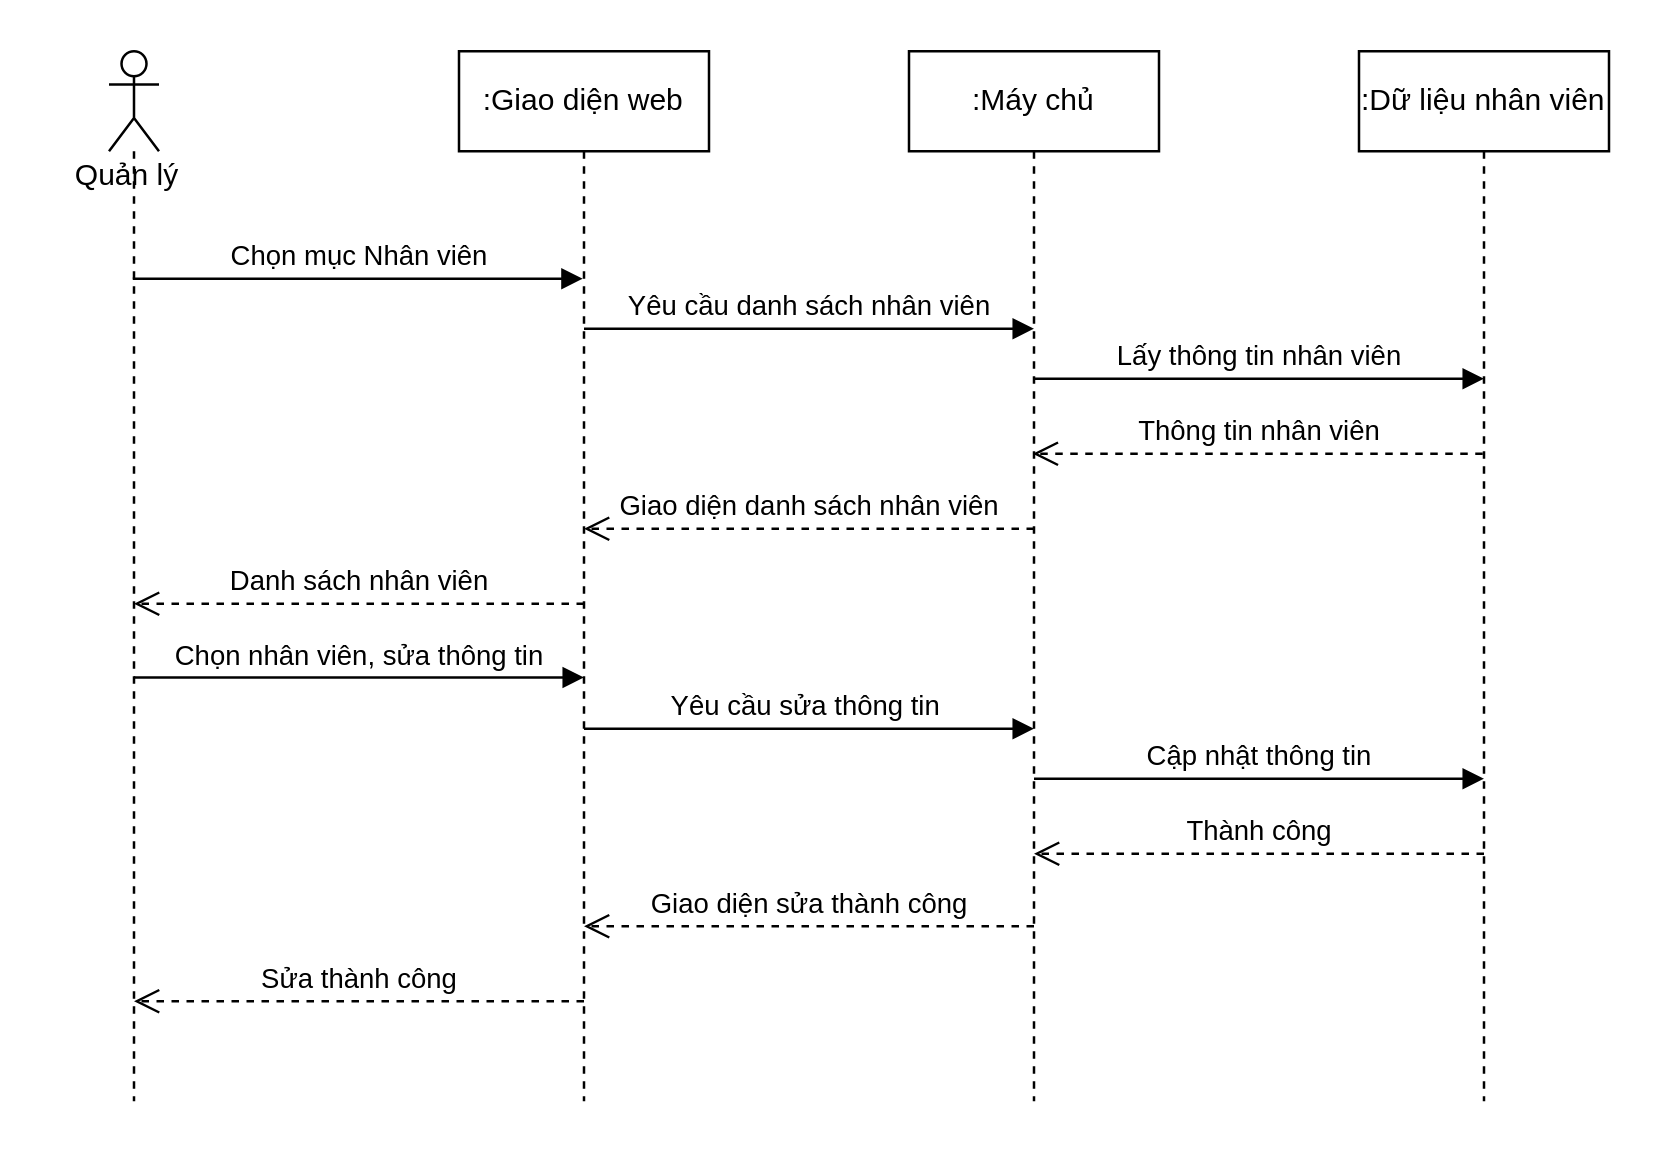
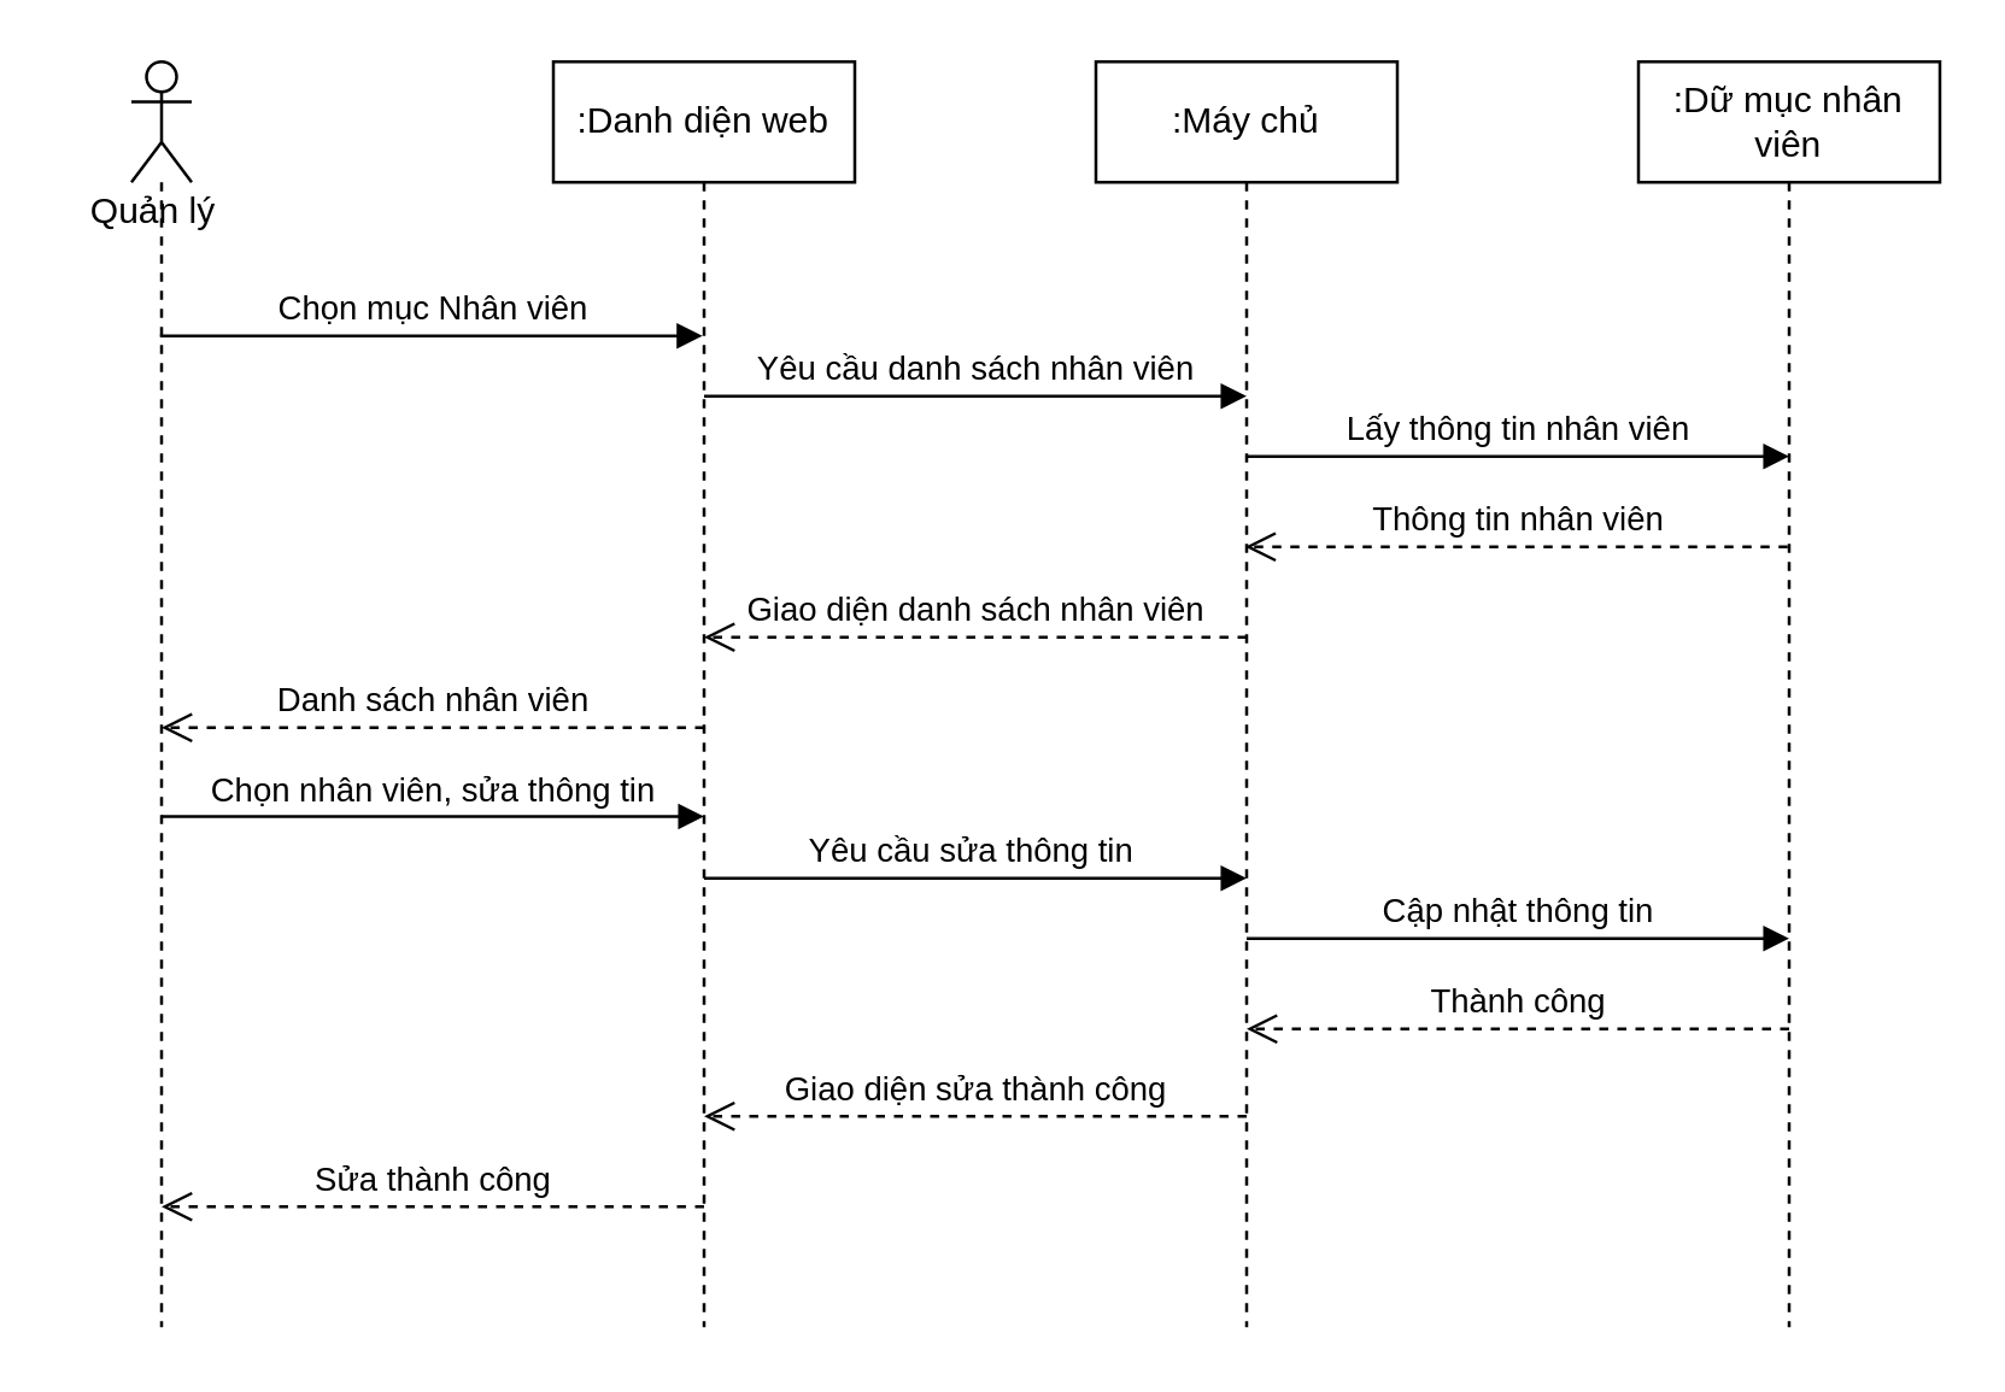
  <mxCell id="0" />
  <mxCell id="1" parent="0" />
  <mxCell id="2" value="" style="shape=umlLifeline;participant=umlActor;perimeter=lifelinePerimeter;whiteSpace=wrap;html=1;container=1;collapsible=0;recursiveResize=0;verticalAlign=top;spacingTop=36;outlineConnect=0;" vertex="1" parent="1"><mxGeometry x="43" y="20" width="20" height="420" as="geometry" /></mxCell>
  <mxCell id="3" value="Quản lý" style="text;html=1;align=center;verticalAlign=middle;resizable=0;points=[];autosize=1;strokeColor=none;fillColor=none;" vertex="1" parent="1"><mxGeometry x="20" y="60" width="60" height="20" as="geometry" /></mxCell>
- <mxCell id="4" value=":Giao diện web" style="shape=umlLifeline;perimeter=lifelinePerimeter;whiteSpace=wrap;html=1;container=1;collapsible=0;recursiveResize=0;outlineConnect=0;" vertex="1" parent="1"><mxGeometry x="183" y="20" width="100" height="420" as="geometry" /></mxCell>
+ <mxCell id="4" value=":Danh diện web" style="shape=umlLifeline;perimeter=lifelinePerimeter;whiteSpace=wrap;html=1;container=1;collapsible=0;recursiveResize=0;outlineConnect=0;" vertex="1" parent="1"><mxGeometry x="183" y="20" width="100" height="420" as="geometry" /></mxCell>
  <mxCell id="5" value="Giao diện sửa thành công" style="html=1;verticalAlign=bottom;endArrow=open;dashed=1;endSize=8;rounded=0;" edge="1" parent="4"><mxGeometry relative="1" as="geometry"><mxPoint x="230" y="350" as="sourcePoint" /><mxPoint x="50" y="350" as="targetPoint" /><Array as="points"><mxPoint x="110.5" y="350" /></Array></mxGeometry></mxCell>
  <mxCell id="6" value="Sửa thành công" style="html=1;verticalAlign=bottom;endArrow=open;dashed=1;endSize=8;rounded=0;" edge="1" parent="4"><mxGeometry relative="1" as="geometry"><mxPoint x="50" y="380" as="sourcePoint" /><mxPoint x="-130" y="380" as="targetPoint" /><Array as="points"><mxPoint x="-69.5" y="380" /></Array></mxGeometry></mxCell>
  <mxCell id="7" value="Danh sách nhân viên" style="html=1;verticalAlign=bottom;endArrow=open;dashed=1;endSize=8;rounded=0;" edge="1" parent="4"><mxGeometry relative="1" as="geometry"><mxPoint x="50" y="221" as="sourcePoint" /><mxPoint x="-130" y="221" as="targetPoint" /><Array as="points"><mxPoint x="-69.5" y="221" /></Array></mxGeometry></mxCell>
  <mxCell id="8" value="Chọn nhân viên, sửa thông tin" style="html=1;verticalAlign=bottom;endArrow=block;rounded=0;" edge="1" parent="4"><mxGeometry width="80" relative="1" as="geometry"><mxPoint x="-130" y="250.5" as="sourcePoint" /><mxPoint x="50" y="250.5" as="targetPoint" /><Array as="points"><mxPoint x="0.5" y="250.5" /></Array></mxGeometry></mxCell>
  <mxCell id="9" value=":Máy chủ" style="shape=umlLifeline;perimeter=lifelinePerimeter;whiteSpace=wrap;html=1;container=1;collapsible=0;recursiveResize=0;outlineConnect=0;" vertex="1" parent="1"><mxGeometry x="363" y="20" width="100" height="420" as="geometry" /></mxCell>
  <mxCell id="10" value="Giao diện danh sách nhân viên" style="html=1;verticalAlign=bottom;endArrow=open;dashed=1;endSize=8;rounded=0;" edge="1" parent="9"><mxGeometry relative="1" as="geometry"><mxPoint x="50" y="191" as="sourcePoint" /><mxPoint x="-130" y="191" as="targetPoint" /><Array as="points"><mxPoint x="-69.5" y="191" /></Array></mxGeometry></mxCell>
  <mxCell id="11" value="Yêu cầu sửa thông tin&amp;nbsp;" style="html=1;verticalAlign=bottom;endArrow=block;rounded=0;" edge="1" parent="9"><mxGeometry width="80" relative="1" as="geometry"><mxPoint x="-130" y="271" as="sourcePoint" /><mxPoint x="50" y="271" as="targetPoint" /><Array as="points"><mxPoint x="0.5" y="271" /></Array></mxGeometry></mxCell>
- <mxCell id="12" value=":Dữ liệu nhân viên" style="shape=umlLifeline;perimeter=lifelinePerimeter;whiteSpace=wrap;html=1;container=1;collapsible=0;recursiveResize=0;outlineConnect=0;" vertex="1" parent="1"><mxGeometry x="543" y="20" width="100" height="420" as="geometry" /></mxCell>
+ <mxCell id="12" value=":Dữ mục nhân viên" style="shape=umlLifeline;perimeter=lifelinePerimeter;whiteSpace=wrap;html=1;container=1;collapsible=0;recursiveResize=0;outlineConnect=0;" vertex="1" parent="1"><mxGeometry x="543" y="20" width="100" height="420" as="geometry" /></mxCell>
  <mxCell id="13" value="Chọn mục Nhân viên" style="html=1;verticalAlign=bottom;endArrow=block;rounded=0;" edge="1" parent="1"><mxGeometry width="80" relative="1" as="geometry"><mxPoint x="52.5" y="111" as="sourcePoint" /><mxPoint x="232.5" y="111" as="targetPoint" /><Array as="points"><mxPoint x="183" y="111" /></Array></mxGeometry></mxCell>
  <mxCell id="14" value="Yêu cầu danh sách nhân viên" style="html=1;verticalAlign=bottom;endArrow=block;rounded=0;" edge="1" parent="1"><mxGeometry width="80" relative="1" as="geometry"><mxPoint x="233" y="131" as="sourcePoint" /><mxPoint x="413" y="131" as="targetPoint" /><Array as="points"><mxPoint x="363.5" y="131" /></Array></mxGeometry></mxCell>
  <mxCell id="15" value="Lấy thông tin nhân viên" style="html=1;verticalAlign=bottom;endArrow=block;rounded=0;" edge="1" parent="1"><mxGeometry width="80" relative="1" as="geometry"><mxPoint x="413" y="151" as="sourcePoint" /><mxPoint x="593" y="151" as="targetPoint" /><Array as="points"><mxPoint x="543.5" y="151" /></Array></mxGeometry></mxCell>
  <mxCell id="16" value="Thông tin nhân viên" style="html=1;verticalAlign=bottom;endArrow=open;dashed=1;endSize=8;rounded=0;" edge="1" parent="1"><mxGeometry relative="1" as="geometry"><mxPoint x="592.5" y="181" as="sourcePoint" /><mxPoint x="412.5" y="181" as="targetPoint" /><Array as="points"><mxPoint x="473" y="181" /></Array></mxGeometry></mxCell>
  <mxCell id="17" value="Thành công" style="html=1;verticalAlign=bottom;endArrow=open;dashed=1;endSize=8;rounded=0;" edge="1" parent="1"><mxGeometry relative="1" as="geometry"><mxPoint x="593" y="341" as="sourcePoint" /><mxPoint x="413" y="341" as="targetPoint" /><Array as="points"><mxPoint x="473.5" y="341" /></Array></mxGeometry></mxCell>
  <mxCell id="18" value="Cập nhật thông tin" style="html=1;verticalAlign=bottom;endArrow=block;rounded=0;" edge="1" parent="1"><mxGeometry width="80" relative="1" as="geometry"><mxPoint x="413" y="311" as="sourcePoint" /><mxPoint x="593" y="311" as="targetPoint" /><Array as="points"><mxPoint x="543.5" y="311" /></Array></mxGeometry></mxCell>
